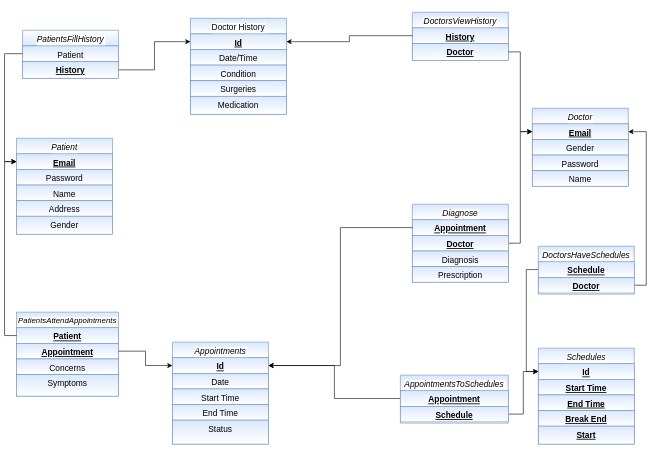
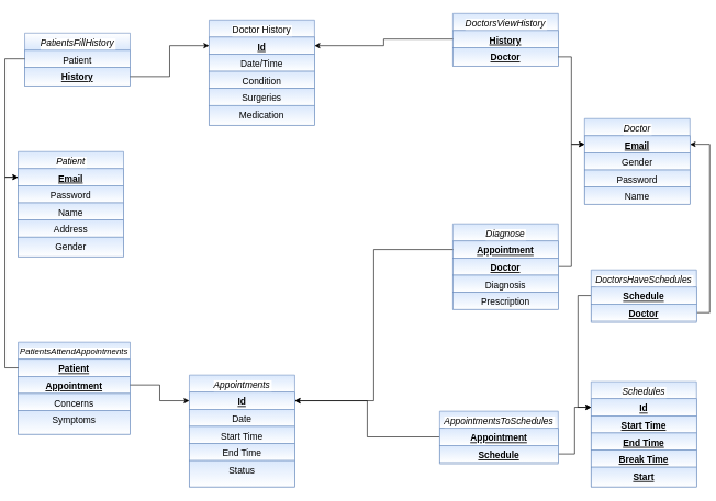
  <mxCell id="0" />
  <mxCell id="1" parent="0" />
  <mxCell id="2" value="Doctor History" style="swimlane;fontStyle=0;align=center;verticalAlign=top;childLayout=stackLayout;horizontal=1;startSize=26;horizontalStack=0;resizeParent=1;resizeLast=0;collapsible=1;marginBottom=0;rounded=0;shadow=0;strokeWidth=1;fillColor=#dae8fc;strokeColor=#6c8ebf;gradientColor=#ffffff;labelBackgroundColor=#ffffff;fontSize=14;" parent="1" vertex="1"><mxGeometry x="310" y="30" width="160" height="160" as="geometry"><mxRectangle x="550" y="140" width="160" height="26" as="alternateBounds" /></mxGeometry></mxCell>
  <mxCell id="3" value="Id" style="text;align=center;verticalAlign=top;spacingLeft=4;spacingRight=4;overflow=hidden;rotatable=0;points=[[0,0.5],[1,0.5]];portConstraint=eastwest;fontStyle=5;fillColor=#dae8fc;strokeColor=#6c8ebf;gradientColor=#ffffff;fontSize=14;" parent="2" vertex="1"><mxGeometry y="26" width="160" height="26" as="geometry" /></mxCell>
  <mxCell id="4" value="Date/Time" style="text;align=center;verticalAlign=top;spacingLeft=4;spacingRight=4;overflow=hidden;rotatable=0;points=[[0,0.5],[1,0.5]];portConstraint=eastwest;rounded=0;shadow=0;html=0;fillColor=#dae8fc;strokeColor=#6c8ebf;gradientColor=#ffffff;fontSize=14;" parent="2" vertex="1"><mxGeometry y="52" width="160" height="26" as="geometry" /></mxCell>
  <mxCell id="5" value="Condition" style="text;align=center;verticalAlign=top;spacingLeft=4;spacingRight=4;overflow=hidden;rotatable=0;points=[[0,0.5],[1,0.5]];portConstraint=eastwest;rounded=0;shadow=0;html=0;fillColor=#dae8fc;strokeColor=#6c8ebf;gradientColor=#ffffff;fontSize=14;" parent="2" vertex="1"><mxGeometry y="78" width="160" height="26" as="geometry" /></mxCell>
  <mxCell id="6" value="Surgeries" style="text;align=center;verticalAlign=top;spacingLeft=4;spacingRight=4;overflow=hidden;rotatable=0;points=[[0,0.5],[1,0.5]];portConstraint=eastwest;rounded=0;shadow=0;html=0;fillColor=#dae8fc;strokeColor=#6c8ebf;gradientColor=#ffffff;fontSize=14;" parent="2" vertex="1"><mxGeometry y="104" width="160" height="26" as="geometry" /></mxCell>
  <mxCell id="7" value="Medication" style="text;align=center;verticalAlign=top;spacingLeft=4;spacingRight=4;overflow=hidden;rotatable=0;points=[[0,0.5],[1,0.5]];portConstraint=eastwest;rounded=0;shadow=0;html=0;fillColor=#dae8fc;strokeColor=#6c8ebf;gradientColor=#ffffff;fontSize=14;" parent="2" vertex="1"><mxGeometry y="130" width="160" height="30" as="geometry" /></mxCell>
  <mxCell id="8" value="PatientsFillHistory" style="swimlane;fontStyle=2;align=center;verticalAlign=top;childLayout=stackLayout;horizontal=1;startSize=26;horizontalStack=0;resizeParent=1;resizeLast=0;collapsible=1;marginBottom=0;rounded=0;shadow=0;strokeWidth=1;labelBackgroundColor=#ffffff;strokeColor=#6c8ebf;gradientDirection=north;fillColor=#dae8fc;gradientColor=#ffffff;fontSize=14;" parent="1" vertex="1"><mxGeometry x="30" y="50" width="160" height="80" as="geometry"><mxRectangle x="70" y="-350" width="160" height="26" as="alternateBounds" /></mxGeometry></mxCell>
  <mxCell id="9" value="Patient" style="text;align=center;verticalAlign=top;spacingLeft=4;spacingRight=4;overflow=hidden;rotatable=0;points=[[0,0.5],[1,0.5]];portConstraint=eastwest;fontStyle=0;fillColor=#dae8fc;strokeColor=#6c8ebf;gradientColor=#ffffff;fontSize=14;" parent="8" vertex="1"><mxGeometry y="26" width="160" height="26" as="geometry" /></mxCell>
  <mxCell id="10" value="History" style="text;align=center;verticalAlign=top;spacingLeft=4;spacingRight=4;overflow=hidden;rotatable=0;points=[[0,0.5],[1,0.5]];portConstraint=eastwest;rounded=0;shadow=0;html=0;fontStyle=5;fillColor=#dae8fc;strokeColor=#6c8ebf;gradientColor=#ffffff;fontSize=14;" parent="8" vertex="1"><mxGeometry y="52" width="160" height="28" as="geometry" /></mxCell>
  <mxCell id="11" value="Patient" style="swimlane;fontStyle=2;align=center;verticalAlign=top;childLayout=stackLayout;horizontal=1;startSize=26;horizontalStack=0;resizeParent=1;resizeLast=0;collapsible=1;marginBottom=0;rounded=0;shadow=0;strokeWidth=1;fontSize=14;fillColor=#dae8fc;strokeColor=#6c8ebf;gradientColor=#ffffff;labelBackgroundColor=#ffffff;" parent="1" vertex="1"><mxGeometry x="20" y="230" width="160" height="160" as="geometry"><mxRectangle x="230" y="140" width="160" height="26" as="alternateBounds" /></mxGeometry></mxCell>
  <mxCell id="12" value="Email" style="text;align=center;verticalAlign=top;spacingLeft=4;spacingRight=4;overflow=hidden;rotatable=0;points=[[0,0.5],[1,0.5]];portConstraint=eastwest;fontStyle=5;fillColor=#dae8fc;strokeColor=#6c8ebf;gradientColor=#ffffff;fontSize=14;" parent="11" vertex="1"><mxGeometry y="26" width="160" height="26" as="geometry" /></mxCell>
  <mxCell id="13" value="Password" style="text;align=center;verticalAlign=top;spacingLeft=4;spacingRight=4;overflow=hidden;rotatable=0;points=[[0,0.5],[1,0.5]];portConstraint=eastwest;rounded=0;shadow=0;html=0;fillColor=#dae8fc;strokeColor=#6c8ebf;gradientColor=#ffffff;fontSize=14;" parent="11" vertex="1"><mxGeometry y="52" width="160" height="26" as="geometry" /></mxCell>
  <mxCell id="14" value="Name" style="text;align=center;verticalAlign=top;spacingLeft=4;spacingRight=4;overflow=hidden;rotatable=0;points=[[0,0.5],[1,0.5]];portConstraint=eastwest;rounded=0;shadow=0;html=0;fillColor=#dae8fc;strokeColor=#6c8ebf;gradientColor=#ffffff;fontSize=14;" parent="11" vertex="1"><mxGeometry y="78" width="160" height="26" as="geometry" /></mxCell>
  <mxCell id="15" value="Address" style="text;align=center;verticalAlign=top;spacingLeft=4;spacingRight=4;overflow=hidden;rotatable=0;points=[[0,0.5],[1,0.5]];portConstraint=eastwest;rounded=0;shadow=0;html=0;fillColor=#dae8fc;strokeColor=#6c8ebf;gradientColor=#ffffff;fontSize=14;" parent="11" vertex="1"><mxGeometry y="104" width="160" height="26" as="geometry" /></mxCell>
  <mxCell id="16" value="Gender" style="text;align=center;verticalAlign=top;spacingLeft=4;spacingRight=4;overflow=hidden;rotatable=0;points=[[0,0.5],[1,0.5]];portConstraint=eastwest;rounded=0;shadow=0;html=0;fillColor=#dae8fc;strokeColor=#6c8ebf;gradientColor=#ffffff;fontSize=14;" parent="11" vertex="1"><mxGeometry y="130" width="160" height="30" as="geometry" /></mxCell>
  <mxCell id="17" value="Appointments" style="swimlane;fontStyle=2;align=center;verticalAlign=top;childLayout=stackLayout;horizontal=1;startSize=26;horizontalStack=0;resizeParent=1;resizeLast=0;collapsible=1;marginBottom=0;rounded=0;shadow=0;strokeWidth=1;labelBackgroundColor=#ffffff;fillColor=#dae8fc;strokeColor=#6c8ebf;gradientColor=#ffffff;fontSize=14;" parent="1" vertex="1"><mxGeometry x="280" y="570" width="160" height="170" as="geometry"><mxRectangle x="230" y="140" width="160" height="26" as="alternateBounds" /></mxGeometry></mxCell>
  <mxCell id="18" value="Id" style="text;align=center;verticalAlign=top;spacingLeft=4;spacingRight=4;overflow=hidden;rotatable=0;points=[[0,0.5],[1,0.5]];portConstraint=eastwest;fontStyle=5;fillColor=#dae8fc;strokeColor=#6c8ebf;gradientColor=#ffffff;fontSize=14;" parent="17" vertex="1"><mxGeometry y="26" width="160" height="26" as="geometry" /></mxCell>
  <mxCell id="19" value="Date" style="text;align=center;verticalAlign=top;spacingLeft=4;spacingRight=4;overflow=hidden;rotatable=0;points=[[0,0.5],[1,0.5]];portConstraint=eastwest;rounded=0;shadow=0;html=0;fillColor=#dae8fc;strokeColor=#6c8ebf;gradientColor=#ffffff;fontSize=14;" parent="17" vertex="1"><mxGeometry y="52" width="160" height="26" as="geometry" /></mxCell>
  <mxCell id="20" value="Start Time" style="text;align=center;verticalAlign=top;spacingLeft=4;spacingRight=4;overflow=hidden;rotatable=0;points=[[0,0.5],[1,0.5]];portConstraint=eastwest;rounded=0;shadow=0;html=0;fillColor=#dae8fc;strokeColor=#6c8ebf;gradientColor=#ffffff;fontSize=14;" parent="17" vertex="1"><mxGeometry y="78" width="160" height="26" as="geometry" /></mxCell>
  <mxCell id="21" value="End Time" style="text;align=center;verticalAlign=top;spacingLeft=4;spacingRight=4;overflow=hidden;rotatable=0;points=[[0,0.5],[1,0.5]];portConstraint=eastwest;rounded=0;shadow=0;html=0;fillColor=#dae8fc;strokeColor=#6c8ebf;gradientColor=#ffffff;fontSize=14;" parent="17" vertex="1"><mxGeometry y="104" width="160" height="26" as="geometry" /></mxCell>
  <mxCell id="22" value="Status" style="text;align=center;verticalAlign=top;spacingLeft=4;spacingRight=4;overflow=hidden;rotatable=0;points=[[0,0.5],[1,0.5]];portConstraint=eastwest;rounded=0;shadow=0;html=0;fillColor=#dae8fc;strokeColor=#6c8ebf;gradientColor=#ffffff;fontSize=14;" parent="17" vertex="1"><mxGeometry y="130" width="160" height="40" as="geometry" /></mxCell>
  <mxCell id="23" value="PatientsAttendAppointments" style="swimlane;fontStyle=2;align=center;verticalAlign=top;childLayout=stackLayout;horizontal=1;startSize=26;horizontalStack=0;resizeParent=1;resizeLast=0;collapsible=1;marginBottom=0;rounded=0;shadow=0;strokeWidth=1;labelBackgroundColor=#ffffff;fillColor=#dae8fc;strokeColor=#6c8ebf;gradientColor=#ffffff;fontSize=13;" parent="1" vertex="1"><mxGeometry x="20" y="520" width="170" height="140" as="geometry"><mxRectangle x="230" y="140" width="160" height="26" as="alternateBounds" /></mxGeometry></mxCell>
  <mxCell id="24" value="Patient" style="text;align=center;verticalAlign=top;spacingLeft=4;spacingRight=4;overflow=hidden;rotatable=0;points=[[0,0.5],[1,0.5]];portConstraint=eastwest;fontStyle=5;fillColor=#dae8fc;strokeColor=#6c8ebf;gradientColor=#ffffff;fontSize=14;" parent="23" vertex="1"><mxGeometry y="26" width="170" height="26" as="geometry" /></mxCell>
  <mxCell id="25" value="Appointment" style="text;align=center;verticalAlign=top;spacingLeft=4;spacingRight=4;overflow=hidden;rotatable=0;points=[[0,0.5],[1,0.5]];portConstraint=eastwest;rounded=0;shadow=0;html=0;fontStyle=5;fillColor=#dae8fc;strokeColor=#6c8ebf;gradientColor=#ffffff;fontSize=14;" parent="23" vertex="1"><mxGeometry y="52" width="170" height="26" as="geometry" /></mxCell>
  <mxCell id="26" value="Concerns" style="text;align=center;verticalAlign=top;spacingLeft=4;spacingRight=4;overflow=hidden;rotatable=0;points=[[0,0.5],[1,0.5]];portConstraint=eastwest;rounded=0;shadow=0;html=0;fillColor=#dae8fc;strokeColor=#6c8ebf;gradientColor=#ffffff;fontSize=14;" parent="23" vertex="1"><mxGeometry y="78" width="170" height="26" as="geometry" /></mxCell>
  <mxCell id="27" value="Symptoms" style="text;align=center;verticalAlign=top;spacingLeft=4;spacingRight=4;overflow=hidden;rotatable=0;points=[[0,0.5],[1,0.5]];portConstraint=eastwest;rounded=0;shadow=0;html=0;fillColor=#dae8fc;strokeColor=#6c8ebf;gradientColor=#ffffff;fontSize=14;" parent="23" vertex="1"><mxGeometry y="104" width="170" height="36" as="geometry" /></mxCell>
  <mxCell id="28" value="DoctorsViewHistory" style="swimlane;fontStyle=2;align=center;verticalAlign=top;childLayout=stackLayout;horizontal=1;startSize=26;horizontalStack=0;resizeParent=1;resizeLast=0;collapsible=1;marginBottom=0;rounded=0;shadow=0;strokeWidth=1;fillColor=#dae8fc;strokeColor=#6c8ebf;labelBackgroundColor=#ffffff;gradientColor=#ffffff;fontSize=14;" parent="1" vertex="1"><mxGeometry x="680" y="20" width="160" height="80" as="geometry"><mxRectangle x="230" y="140" width="160" height="26" as="alternateBounds" /></mxGeometry></mxCell>
  <mxCell id="29" value="History" style="text;align=center;verticalAlign=top;spacingLeft=4;spacingRight=4;overflow=hidden;rotatable=0;points=[[0,0.5],[1,0.5]];portConstraint=eastwest;fontStyle=5;fillColor=#dae8fc;strokeColor=#6c8ebf;gradientColor=#ffffff;fontSize=14;" parent="28" vertex="1"><mxGeometry y="26" width="160" height="26" as="geometry" /></mxCell>
  <mxCell id="30" value="Doctor" style="text;align=center;verticalAlign=top;spacingLeft=4;spacingRight=4;overflow=hidden;rotatable=0;points=[[0,0.5],[1,0.5]];portConstraint=eastwest;rounded=0;shadow=0;html=0;fontStyle=5;fillColor=#dae8fc;strokeColor=#6c8ebf;gradientColor=#ffffff;fontSize=14;" parent="28" vertex="1"><mxGeometry y="52" width="160" height="28" as="geometry" /></mxCell>
  <mxCell id="31" style="edgeStyle=orthogonalEdgeStyle;rounded=0;orthogonalLoop=1;jettySize=auto;html=1;exitX=0;exitY=0.5;exitDx=0;exitDy=0;entryX=0;entryY=0.5;entryDx=0;entryDy=0;fontSize=14;align=center;" parent="1" source="24" target="12" edge="1"><mxGeometry relative="1" as="geometry" /></mxCell>
  <mxCell id="32" style="edgeStyle=orthogonalEdgeStyle;rounded=0;orthogonalLoop=1;jettySize=auto;html=1;exitX=1;exitY=0.5;exitDx=0;exitDy=0;entryX=0;entryY=0.5;entryDx=0;entryDy=0;fontSize=14;align=center;" parent="1" source="25" target="18" edge="1"><mxGeometry relative="1" as="geometry" /></mxCell>
  <mxCell id="33" style="edgeStyle=orthogonalEdgeStyle;rounded=0;orthogonalLoop=1;jettySize=auto;html=1;exitX=0;exitY=0.5;exitDx=0;exitDy=0;entryX=0;entryY=0.5;entryDx=0;entryDy=0;fontSize=14;align=center;" parent="1" source="9" target="12" edge="1"><mxGeometry relative="1" as="geometry" /></mxCell>
  <mxCell id="34" style="edgeStyle=orthogonalEdgeStyle;rounded=0;orthogonalLoop=1;jettySize=auto;html=1;exitX=1;exitY=0.5;exitDx=0;exitDy=0;entryX=0;entryY=0.5;entryDx=0;entryDy=0;fontSize=14;align=center;" parent="1" source="10" target="3" edge="1"><mxGeometry relative="1" as="geometry" /></mxCell>
  <mxCell id="35" style="edgeStyle=orthogonalEdgeStyle;rounded=0;orthogonalLoop=1;jettySize=auto;html=1;exitX=1;exitY=0.5;exitDx=0;exitDy=0;entryX=0;entryY=0.5;entryDx=0;entryDy=0;fontSize=14;align=center;" parent="1" source="56" target="41" edge="1"><mxGeometry relative="1" as="geometry" /></mxCell>
  <mxCell id="36" style="edgeStyle=orthogonalEdgeStyle;rounded=0;orthogonalLoop=1;jettySize=auto;html=1;exitX=0;exitY=0.5;exitDx=0;exitDy=0;entryX=0;entryY=0.5;entryDx=0;entryDy=0;fontSize=14;align=center;" parent="1" source="46" target="49" edge="1"><mxGeometry relative="1" as="geometry" /></mxCell>
  <mxCell id="37" style="edgeStyle=orthogonalEdgeStyle;rounded=0;orthogonalLoop=1;jettySize=auto;html=1;exitX=1;exitY=0.5;exitDx=0;exitDy=0;entryX=1;entryY=0.5;entryDx=0;entryDy=0;fontSize=14;align=center;" parent="1" source="47" target="41" edge="1"><mxGeometry relative="1" as="geometry" /></mxCell>
  <mxCell id="38" style="edgeStyle=orthogonalEdgeStyle;rounded=0;orthogonalLoop=1;jettySize=auto;html=1;exitX=0;exitY=0.5;exitDx=0;exitDy=0;entryX=1;entryY=0.5;entryDx=0;entryDy=0;fontSize=14;align=center;" parent="1" source="29" target="3" edge="1"><mxGeometry relative="1" as="geometry" /></mxCell>
  <mxCell id="39" style="edgeStyle=orthogonalEdgeStyle;rounded=0;orthogonalLoop=1;jettySize=auto;html=1;exitX=1;exitY=0.5;exitDx=0;exitDy=0;entryX=0;entryY=0.5;entryDx=0;entryDy=0;fontSize=14;align=center;" parent="1" source="30" target="41" edge="1"><mxGeometry relative="1" as="geometry" /></mxCell>
  <mxCell id="40" value="Doctor" style="swimlane;fontStyle=2;align=center;verticalAlign=top;childLayout=stackLayout;horizontal=1;startSize=26;horizontalStack=0;resizeParent=1;resizeLast=0;collapsible=1;marginBottom=0;rounded=0;shadow=0;strokeWidth=1;labelBackgroundColor=#ffffff;fillColor=#dae8fc;strokeColor=#6c8ebf;gradientColor=#ffffff;fontSize=14;" parent="1" vertex="1"><mxGeometry x="880" y="180" width="160" height="130" as="geometry"><mxRectangle x="230" y="140" width="160" height="26" as="alternateBounds" /></mxGeometry></mxCell>
  <mxCell id="41" value="Email" style="text;align=center;verticalAlign=top;spacingLeft=4;spacingRight=4;overflow=hidden;rotatable=0;points=[[0,0.5],[1,0.5]];portConstraint=eastwest;fontStyle=5;fillColor=#dae8fc;strokeColor=#6c8ebf;gradientColor=#ffffff;fontSize=14;" parent="40" vertex="1"><mxGeometry y="26" width="160" height="26" as="geometry" /></mxCell>
  <mxCell id="42" value="Gender" style="text;align=center;verticalAlign=top;spacingLeft=4;spacingRight=4;overflow=hidden;rotatable=0;points=[[0,0.5],[1,0.5]];portConstraint=eastwest;rounded=0;shadow=0;html=0;fillColor=#dae8fc;strokeColor=#6c8ebf;gradientColor=#ffffff;fontSize=14;" parent="40" vertex="1"><mxGeometry y="52" width="160" height="26" as="geometry" /></mxCell>
  <mxCell id="43" value="Password" style="text;align=center;verticalAlign=top;spacingLeft=4;spacingRight=4;overflow=hidden;rotatable=0;points=[[0,0.5],[1,0.5]];portConstraint=eastwest;rounded=0;shadow=0;html=0;fillColor=#dae8fc;strokeColor=#6c8ebf;gradientColor=#ffffff;fontSize=14;" parent="40" vertex="1"><mxGeometry y="78" width="160" height="26" as="geometry" /></mxCell>
  <mxCell id="44" value="Name" style="text;align=center;verticalAlign=top;spacingLeft=4;spacingRight=4;overflow=hidden;rotatable=0;points=[[0,0.5],[1,0.5]];portConstraint=eastwest;rounded=0;shadow=0;html=0;fillColor=#dae8fc;strokeColor=#6c8ebf;gradientColor=#ffffff;fontSize=14;" parent="40" vertex="1"><mxGeometry y="104" width="160" height="26" as="geometry" /></mxCell>
  <mxCell id="45" value="DoctorsHaveSchedules" style="swimlane;fontStyle=2;align=center;verticalAlign=top;childLayout=stackLayout;horizontal=1;startSize=26;horizontalStack=0;resizeParent=1;resizeLast=0;collapsible=1;marginBottom=0;rounded=0;shadow=0;strokeWidth=1;labelBackgroundColor=#ffffff;fillColor=#dae8fc;strokeColor=#6c8ebf;gradientColor=#ffffff;fontSize=14;" parent="1" vertex="1"><mxGeometry x="890" y="410" width="160" height="80" as="geometry"><mxRectangle x="230" y="140" width="160" height="26" as="alternateBounds" /></mxGeometry></mxCell>
  <mxCell id="46" value="Schedule" style="text;align=center;verticalAlign=top;spacingLeft=4;spacingRight=4;overflow=hidden;rotatable=0;points=[[0,0.5],[1,0.5]];portConstraint=eastwest;fontStyle=5;fillColor=#dae8fc;strokeColor=#6c8ebf;gradientColor=#ffffff;fontSize=14;" parent="45" vertex="1"><mxGeometry y="26" width="160" height="26" as="geometry" /></mxCell>
  <mxCell id="47" value="Doctor" style="text;align=center;verticalAlign=top;spacingLeft=4;spacingRight=4;overflow=hidden;rotatable=0;points=[[0,0.5],[1,0.5]];portConstraint=eastwest;rounded=0;shadow=0;html=0;fontStyle=5;fillColor=#dae8fc;strokeColor=#6c8ebf;gradientColor=#ffffff;fontSize=14;" parent="45" vertex="1"><mxGeometry y="52" width="160" height="26" as="geometry" /></mxCell>
  <mxCell id="48" value="Schedules" style="swimlane;fontStyle=2;align=center;verticalAlign=top;childLayout=stackLayout;horizontal=1;startSize=26;horizontalStack=0;resizeParent=1;resizeLast=0;collapsible=1;marginBottom=0;rounded=0;shadow=0;strokeWidth=1;labelBackgroundColor=#ffffff;fillColor=#dae8fc;strokeColor=#6c8ebf;gradientColor=#ffffff;fontSize=14;" parent="1" vertex="1"><mxGeometry x="890" y="580" width="160" height="160" as="geometry"><mxRectangle x="230" y="140" width="160" height="26" as="alternateBounds" /></mxGeometry></mxCell>
  <mxCell id="49" value="Id" style="text;align=center;verticalAlign=top;spacingLeft=4;spacingRight=4;overflow=hidden;rotatable=0;points=[[0,0.5],[1,0.5]];portConstraint=eastwest;fontStyle=5;fillColor=#dae8fc;strokeColor=#6c8ebf;gradientColor=#ffffff;fontSize=14;" parent="48" vertex="1"><mxGeometry y="26" width="160" height="26" as="geometry" /></mxCell>
  <mxCell id="50" value="Start Time" style="text;align=center;verticalAlign=top;spacingLeft=4;spacingRight=4;overflow=hidden;rotatable=0;points=[[0,0.5],[1,0.5]];portConstraint=eastwest;rounded=0;shadow=0;html=0;fillColor=#dae8fc;strokeColor=#6c8ebf;gradientColor=#ffffff;fontSize=14;fontStyle=5" parent="48" vertex="1"><mxGeometry y="52" width="160" height="26" as="geometry" /></mxCell>
  <mxCell id="51" value="End Time" style="text;align=center;verticalAlign=top;spacingLeft=4;spacingRight=4;overflow=hidden;rotatable=0;points=[[0,0.5],[1,0.5]];portConstraint=eastwest;rounded=0;shadow=0;html=0;fillColor=#dae8fc;strokeColor=#6c8ebf;gradientColor=#ffffff;fontSize=14;fontStyle=5" parent="48" vertex="1"><mxGeometry y="78" width="160" height="26" as="geometry" /></mxCell>
- <mxCell id="52" value="Break End" style="text;align=center;verticalAlign=top;spacingLeft=4;spacingRight=4;overflow=hidden;rotatable=0;points=[[0,0.5],[1,0.5]];portConstraint=eastwest;rounded=0;shadow=0;html=0;fillColor=#dae8fc;strokeColor=#6c8ebf;gradientColor=#ffffff;fontSize=14;fontStyle=5" parent="48" vertex="1"><mxGeometry y="104" width="160" height="26" as="geometry" /></mxCell>
+ <mxCell id="52" value="Break Time" style="text;align=center;verticalAlign=top;spacingLeft=4;spacingRight=4;overflow=hidden;rotatable=0;points=[[0,0.5],[1,0.5]];portConstraint=eastwest;rounded=0;shadow=0;html=0;fillColor=#dae8fc;strokeColor=#6c8ebf;gradientColor=#ffffff;fontSize=14;fontStyle=5" parent="48" vertex="1"><mxGeometry y="104" width="160" height="26" as="geometry" /></mxCell>
  <mxCell id="53" value="Start" style="text;align=center;verticalAlign=top;spacingLeft=4;spacingRight=4;overflow=hidden;rotatable=0;points=[[0,0.5],[1,0.5]];portConstraint=eastwest;rounded=0;shadow=0;html=0;fillColor=#dae8fc;strokeColor=#6c8ebf;gradientColor=#ffffff;fontSize=14;fontStyle=5" parent="48" vertex="1"><mxGeometry y="130" width="160" height="30" as="geometry" /></mxCell>
  <mxCell id="54" value="Diagnose" style="swimlane;fontStyle=2;align=center;verticalAlign=top;childLayout=stackLayout;horizontal=1;startSize=26;horizontalStack=0;resizeParent=1;resizeLast=0;collapsible=1;marginBottom=0;rounded=0;shadow=0;strokeWidth=1;labelBackgroundColor=#ffffff;fillColor=#dae8fc;strokeColor=#6c8ebf;gradientColor=#ffffff;fontSize=14;" parent="1" vertex="1"><mxGeometry x="680" y="340" width="160" height="130" as="geometry"><mxRectangle x="230" y="140" width="160" height="26" as="alternateBounds" /></mxGeometry></mxCell>
  <mxCell id="55" value="Appointment" style="text;align=center;verticalAlign=top;spacingLeft=4;spacingRight=4;overflow=hidden;rotatable=0;points=[[0,0.5],[1,0.5]];portConstraint=eastwest;fontStyle=5;fillColor=#dae8fc;strokeColor=#6c8ebf;gradientColor=#ffffff;fontSize=14;" parent="54" vertex="1"><mxGeometry y="26" width="160" height="26" as="geometry" /></mxCell>
  <mxCell id="56" value="Doctor" style="text;align=center;verticalAlign=top;spacingLeft=4;spacingRight=4;overflow=hidden;rotatable=0;points=[[0,0.5],[1,0.5]];portConstraint=eastwest;rounded=0;shadow=0;html=0;fontStyle=5;fillColor=#dae8fc;strokeColor=#6c8ebf;gradientColor=#ffffff;fontSize=14;" parent="54" vertex="1"><mxGeometry y="52" width="160" height="26" as="geometry" /></mxCell>
  <mxCell id="57" value="Diagnosis" style="text;align=center;verticalAlign=top;spacingLeft=4;spacingRight=4;overflow=hidden;rotatable=0;points=[[0,0.5],[1,0.5]];portConstraint=eastwest;rounded=0;shadow=0;html=0;fillColor=#dae8fc;strokeColor=#6c8ebf;gradientColor=#ffffff;fontSize=14;" parent="54" vertex="1"><mxGeometry y="78" width="160" height="26" as="geometry" /></mxCell>
  <mxCell id="58" value="Prescription" style="text;align=center;verticalAlign=top;spacingLeft=4;spacingRight=4;overflow=hidden;rotatable=0;points=[[0,0.5],[1,0.5]];portConstraint=eastwest;rounded=0;shadow=0;html=0;fillColor=#dae8fc;strokeColor=#6c8ebf;gradientColor=#ffffff;fontSize=14;" parent="54" vertex="1"><mxGeometry y="104" width="160" height="26" as="geometry" /></mxCell>
  <mxCell id="59" style="edgeStyle=orthogonalEdgeStyle;rounded=0;orthogonalLoop=1;jettySize=auto;html=1;exitX=0;exitY=0.5;exitDx=0;exitDy=0;entryX=1;entryY=0.5;entryDx=0;entryDy=0;fontSize=14;align=center;" parent="1" source="63" target="18" edge="1"><mxGeometry relative="1" as="geometry" /></mxCell>
  <mxCell id="60" style="edgeStyle=orthogonalEdgeStyle;rounded=0;orthogonalLoop=1;jettySize=auto;html=1;exitX=1;exitY=0.5;exitDx=0;exitDy=0;entryX=0;entryY=0.5;entryDx=0;entryDy=0;fontSize=14;align=center;" parent="1" source="64" target="49" edge="1"><mxGeometry relative="1" as="geometry" /></mxCell>
  <mxCell id="61" style="edgeStyle=orthogonalEdgeStyle;rounded=0;orthogonalLoop=1;jettySize=auto;html=1;exitX=0;exitY=0.5;exitDx=0;exitDy=0;entryX=1;entryY=0.5;entryDx=0;entryDy=0;fontSize=14;align=center;" parent="1" source="55" target="18" edge="1"><mxGeometry relative="1" as="geometry" /></mxCell>
  <mxCell id="62" value="AppointmentsToSchedules" style="swimlane;fontStyle=2;align=center;verticalAlign=top;childLayout=stackLayout;horizontal=1;startSize=26;horizontalStack=0;resizeParent=1;resizeLast=0;collapsible=1;marginBottom=0;rounded=0;shadow=0;strokeWidth=1;labelBackgroundColor=#ffffff;fillColor=#dae8fc;strokeColor=#6c8ebf;gradientColor=#ffffff;fontSize=14;" parent="1" vertex="1"><mxGeometry x="660" y="625" width="180" height="80" as="geometry"><mxRectangle x="230" y="140" width="160" height="26" as="alternateBounds" /></mxGeometry></mxCell>
  <mxCell id="63" value="Appointment" style="text;align=center;verticalAlign=top;spacingLeft=4;spacingRight=4;overflow=hidden;rotatable=0;points=[[0,0.5],[1,0.5]];portConstraint=eastwest;fontStyle=5;fillColor=#dae8fc;strokeColor=#6c8ebf;gradientColor=#ffffff;fontSize=14;" parent="62" vertex="1"><mxGeometry y="26" width="180" height="26" as="geometry" /></mxCell>
  <mxCell id="64" value="Schedule" style="text;align=center;verticalAlign=top;spacingLeft=4;spacingRight=4;overflow=hidden;rotatable=0;points=[[0,0.5],[1,0.5]];portConstraint=eastwest;rounded=0;shadow=0;html=0;fontStyle=5;fillColor=#dae8fc;strokeColor=#6c8ebf;gradientColor=#ffffff;fontSize=14;" parent="62" vertex="1"><mxGeometry y="52" width="180" height="26" as="geometry" /></mxCell>
